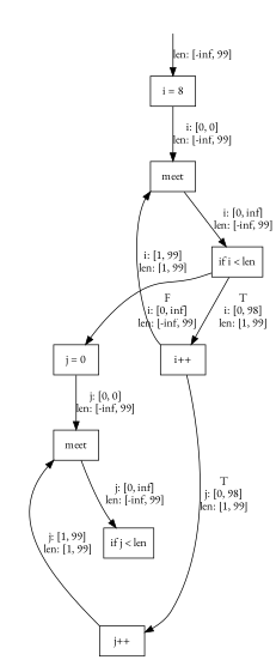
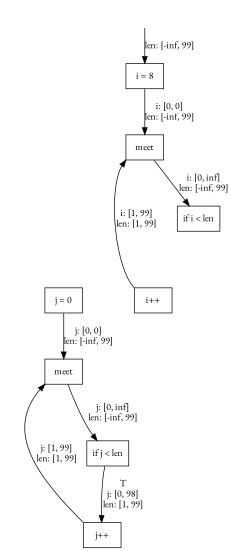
  digraph {
    fontname="EB Garamond"
    node [fontname="EB Garamond" shape=rectangle]
    edge [fontname="EB Garamond"]
    n1 [label="i = 8"]
    meet
    n3 [label="if i < len"]
    n4 [label="j = 0"]
    n5 [label=meet]
    n6 [label="if j < len"]
    n7 [label="i++"]
    n8 [label="j++"]
    top [style=invisible]
    n1 -> meet [label="i: [0, 0]\nlen: [-inf, 99]"]
    meet -> n3 [label="i: [0, inf]\nlen: [-inf, 99]"]
-   n3 -> n4 [label="F\ni: [0, inf]\nlen: [-inf, 99]"]
-   n3 -> n7 [label="T\ni: [0, 98]\nlen: [1, 99]"]
    n4 -> n5 [label="j: [0, 0]\nlen: [-inf, 99]"]
    n5 -> n6 [label="j: [0, inf]\nlen: [-inf, 99]"]
-   n7 -> n8 [label="T\nj: [0, 98]\nlen: [1, 99]"]
+   n6 -> n8 [label="T\nj: [0, 98]\nlen: [1, 99]"]
    n7 -> meet [headport=sw label="i: [1, 99]\nlen: [1, 99]" tailport=nw]
    n8 -> n5 [headport=sw label="j: [1, 99]\nlen: [1, 99]" tailport=nw]
    top -> n1 [label="len: [-inf, 99]"]
  }
